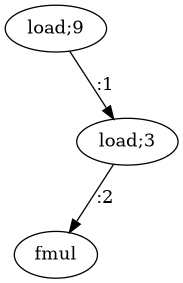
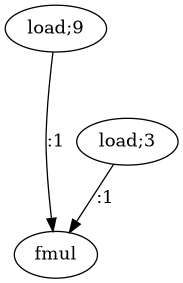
  digraph {
    n1 [label="load;9"]
    n2 [label=fmul]
    n3 [label="load;3"]
-   n1 -> n3 [label=":1"]
-   n3 -> n2 [label=":2"]
+   n1 -> n2 [label=":1"]
+   n3 -> n2 [label=":1"]
  }
